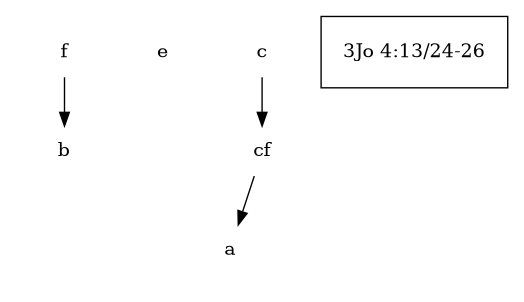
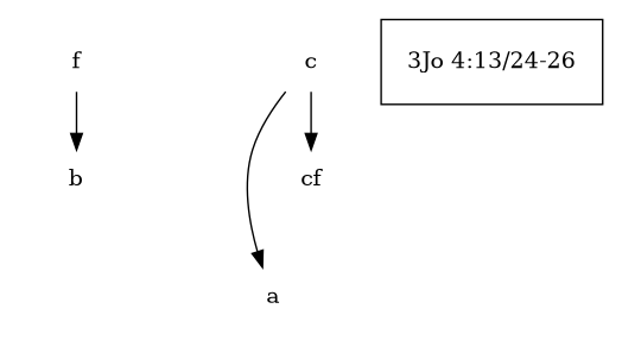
  digraph {
    node [shape=plaintext]
    edge [style=solid]
    n1 [label=a]
    n2 [label=b]
    n3 [label=c]
    n4 [label=cf]
-   n5 [label=e]
    n6 [label=f]
    n7 [label="3Jo 4:13/24-26"]
    subgraph cluster_1 {
      style=invis
      n1
      n2
      n3
      n4
-     n5
      n6
    }
    subgraph cluster_2 {
      n7
    }
-   n4 -> n1
+   n3 -> n1
    n3 -> n4
    n6 -> n2
  }
